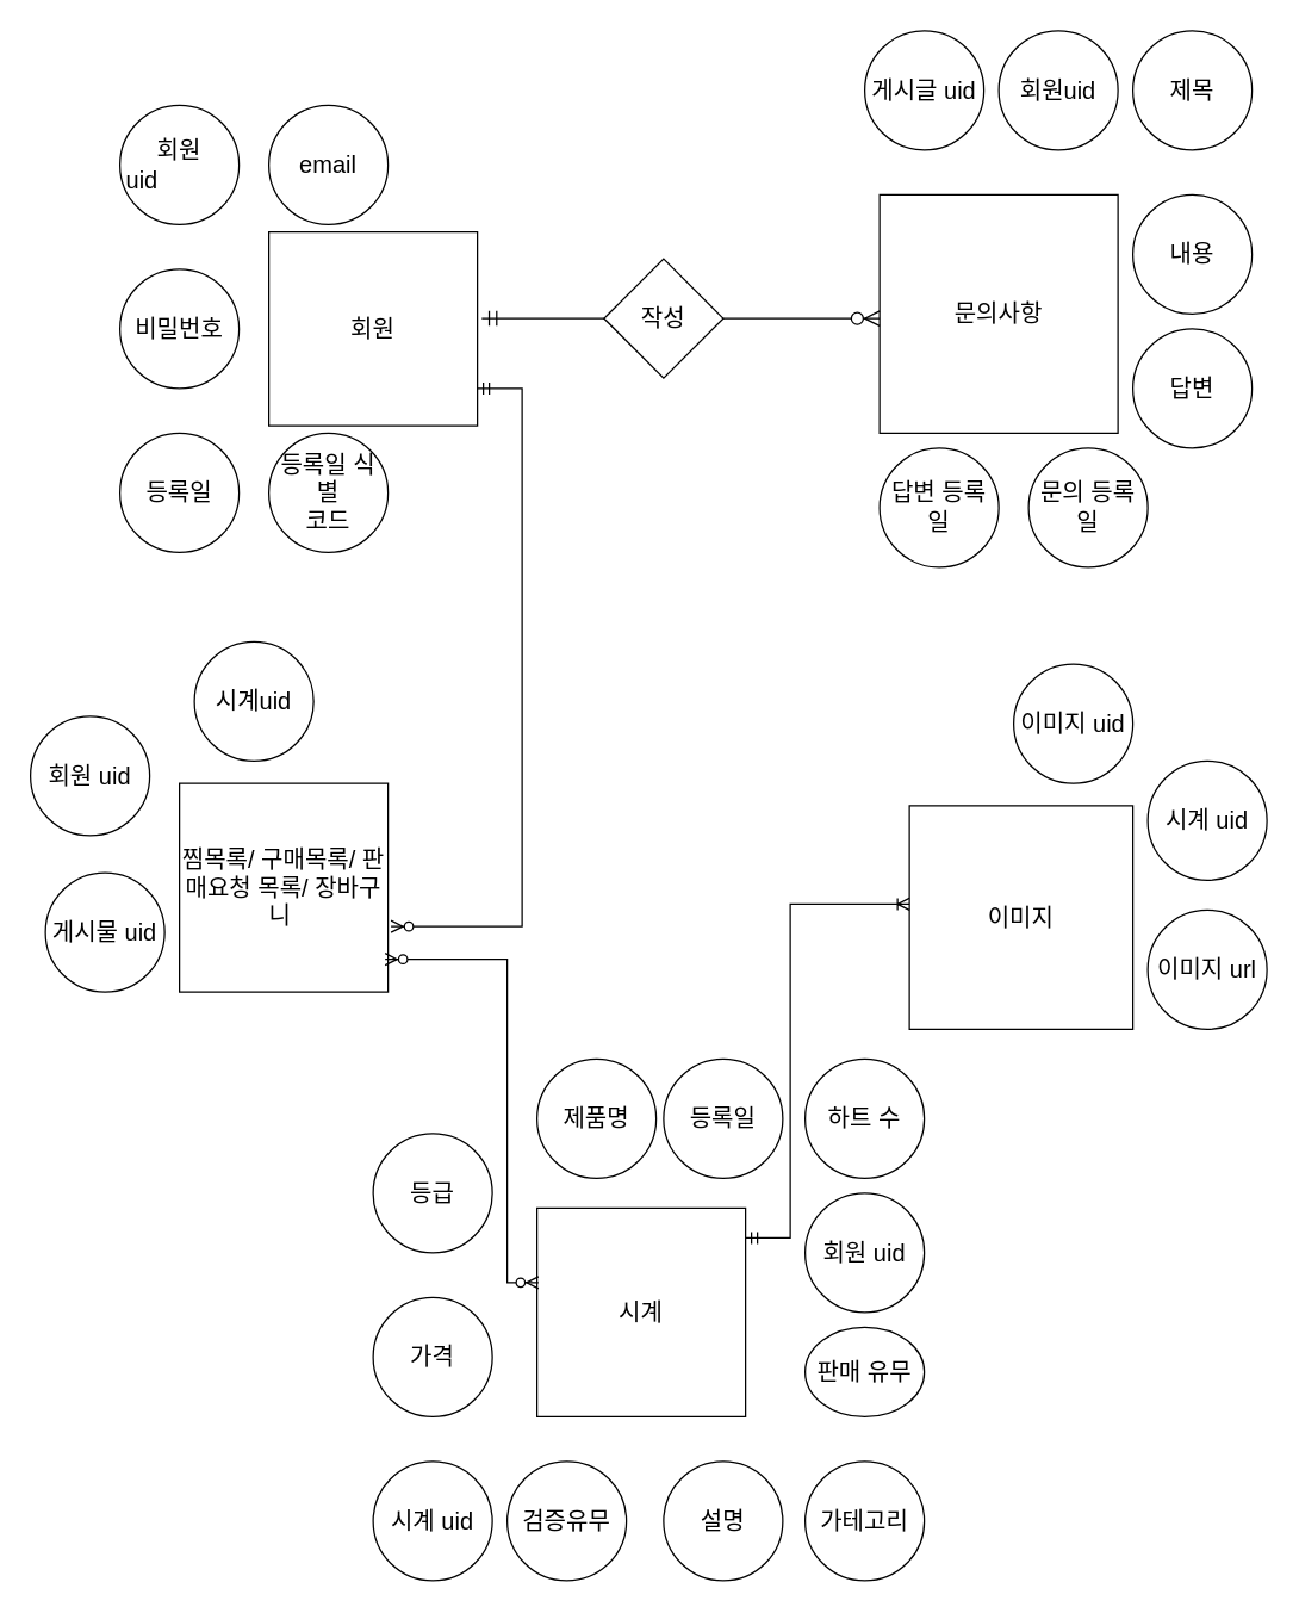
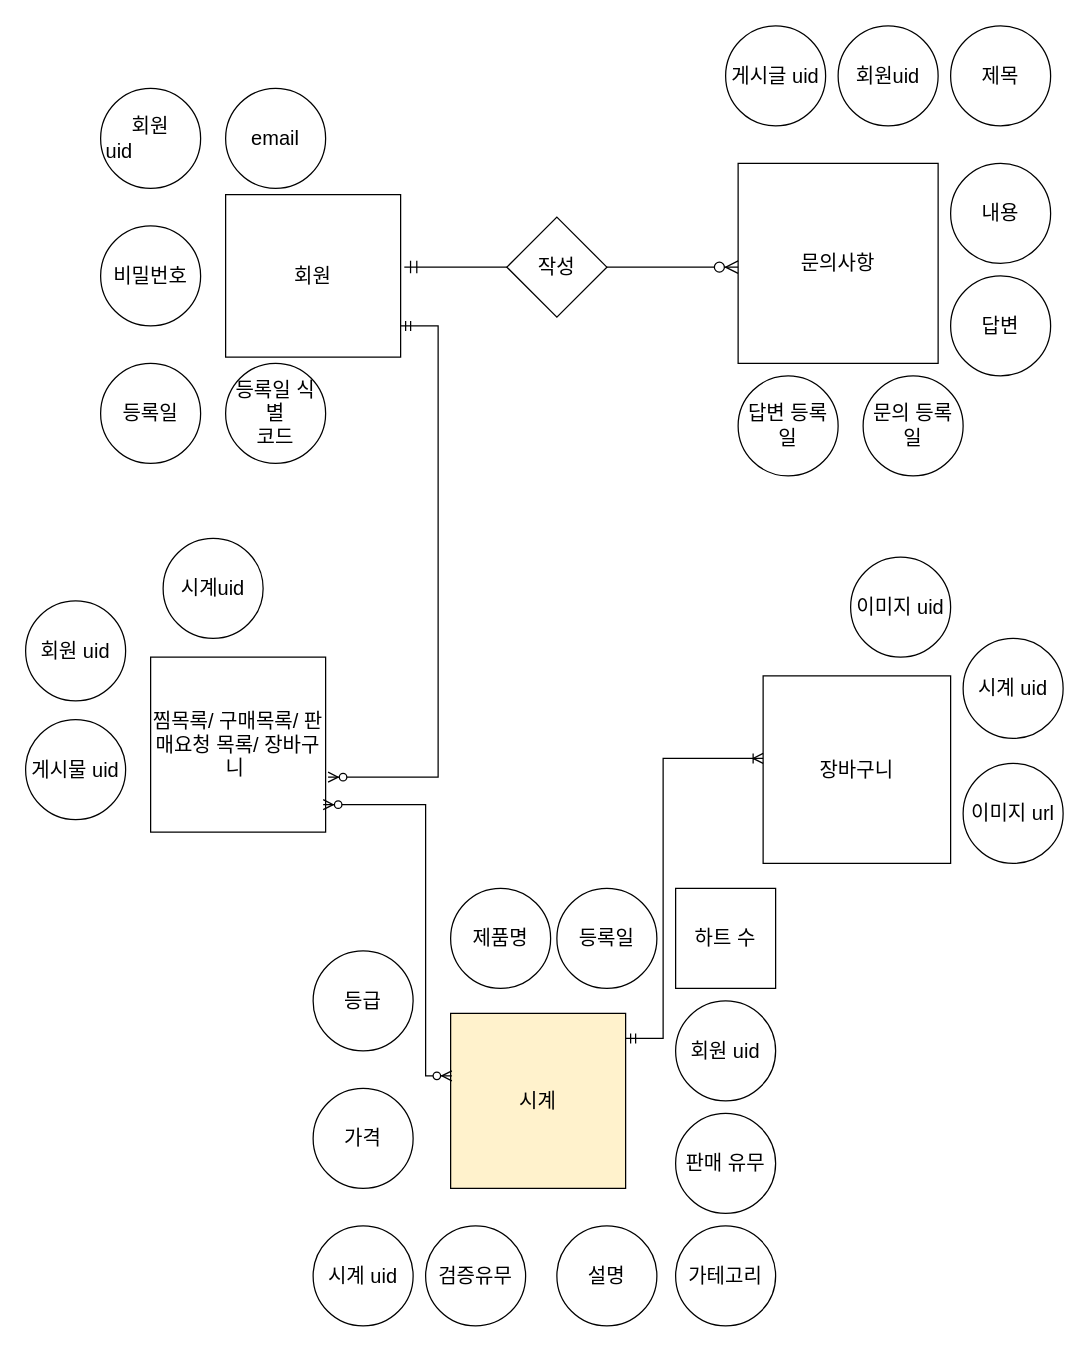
  <mxCell id="0" />
  <mxCell id="1" parent="0" />
  <mxCell id="2" value="회원" style="rounded=0;whiteSpace=wrap;html=1;fontSize=16;" vertex="1" parent="1"><mxGeometry x="180" y="155" width="140" height="130" as="geometry" /></mxCell>
  <mxCell id="3" value="회원 uid&lt;span style=&quot;white-space: pre;&quot;&gt;&#09;&lt;/span&gt;&lt;span style=&quot;white-space: pre;&quot;&gt;&#09;&lt;/span&gt;" style="ellipse;whiteSpace=wrap;html=1;aspect=fixed;fontSize=16;" vertex="1" parent="1"><mxGeometry x="80" y="70" width="80" height="80" as="geometry" /></mxCell>
  <mxCell id="4" value="email" style="ellipse;whiteSpace=wrap;html=1;aspect=fixed;fontSize=16;" vertex="1" parent="1"><mxGeometry x="180" y="70" width="80" height="80" as="geometry" /></mxCell>
  <mxCell id="5" value="비밀번호" style="ellipse;whiteSpace=wrap;html=1;aspect=fixed;fontSize=16;" vertex="1" parent="1"><mxGeometry x="80" y="180" width="80" height="80" as="geometry" /></mxCell>
  <mxCell id="6" value="등록일" style="ellipse;whiteSpace=wrap;html=1;aspect=fixed;fontSize=16;" vertex="1" parent="1"><mxGeometry x="80" y="290" width="80" height="80" as="geometry" /></mxCell>
  <mxCell id="7" value="등록일 식별&lt;br&gt;코드" style="ellipse;whiteSpace=wrap;html=1;aspect=fixed;fontSize=16;" vertex="1" parent="1"><mxGeometry x="180" y="290" width="80" height="80" as="geometry" /></mxCell>
  <mxCell id="8" value="문의사항" style="whiteSpace=wrap;html=1;aspect=fixed;fontSize=16;" vertex="1" parent="1"><mxGeometry x="590" y="130" width="160" height="160" as="geometry" /></mxCell>
- <mxCell id="9" value="시계" style="whiteSpace=wrap;html=1;aspect=fixed;fontSize=16;" vertex="1" parent="1"><mxGeometry x="360" y="810" width="140" height="140" as="geometry" /></mxCell>
- <mxCell id="10" value="이미지" style="whiteSpace=wrap;html=1;aspect=fixed;fontSize=16;" vertex="1" parent="1"><mxGeometry x="610" y="540" width="150" height="150" as="geometry" /></mxCell>
+ <mxCell id="9" value="시계" style="whiteSpace=wrap;html=1;aspect=fixed;fontSize=16;fillColor=#fff2cc;" vertex="1" parent="1"><mxGeometry x="360" y="810" width="140" height="140" as="geometry" /></mxCell>
+ <mxCell id="10" value="장바구니" style="whiteSpace=wrap;html=1;aspect=fixed;fontSize=16;" vertex="1" parent="1"><mxGeometry x="610" y="540" width="150" height="150" as="geometry" /></mxCell>
  <mxCell id="11" value="찜목록/ 구매목록/ 판매요청 목록/ 장바구니&amp;nbsp;" style="whiteSpace=wrap;html=1;aspect=fixed;fontSize=16;" vertex="1" parent="1"><mxGeometry x="120" y="525" width="140" height="140" as="geometry" /></mxCell>
  <mxCell id="12" value="회원 uid" style="ellipse;whiteSpace=wrap;html=1;aspect=fixed;fontSize=16;" vertex="1" parent="1"><mxGeometry x="20" y="480" width="80" height="80" as="geometry" /></mxCell>
  <mxCell id="13" value="시계uid" style="ellipse;whiteSpace=wrap;html=1;aspect=fixed;fontSize=16;" vertex="1" parent="1"><mxGeometry x="130" y="430" width="80" height="80" as="geometry" /></mxCell>
- <mxCell id="14" value="게시물 uid" style="ellipse;whiteSpace=wrap;html=1;aspect=fixed;fontSize=16;" vertex="1" parent="1"><mxGeometry x="30" y="585" width="80" height="80" as="geometry" /></mxCell>
+ <mxCell id="14" value="게시물 uid" style="ellipse;whiteSpace=wrap;html=1;aspect=fixed;fontSize=16;" vertex="1" parent="1"><mxGeometry x="20" y="575" width="80" height="80" as="geometry" /></mxCell>
  <mxCell id="15" value="이미지 uid" style="ellipse;whiteSpace=wrap;html=1;aspect=fixed;fontSize=16;" vertex="1" parent="1"><mxGeometry x="680" y="445" width="80" height="80" as="geometry" /></mxCell>
  <mxCell id="16" value="시계 uid" style="ellipse;whiteSpace=wrap;html=1;aspect=fixed;fontSize=16;" vertex="1" parent="1"><mxGeometry x="770" y="510" width="80" height="80" as="geometry" /></mxCell>
  <mxCell id="17" value="이미지 url" style="ellipse;whiteSpace=wrap;html=1;aspect=fixed;fontSize=16;" vertex="1" parent="1"><mxGeometry x="770" y="610" width="80" height="80" as="geometry" /></mxCell>
  <mxCell id="18" value="게시글 uid" style="ellipse;whiteSpace=wrap;html=1;aspect=fixed;fontSize=16;" vertex="1" parent="1"><mxGeometry x="580" y="20" width="80" height="80" as="geometry" /></mxCell>
  <mxCell id="19" value="회원uid" style="ellipse;whiteSpace=wrap;html=1;aspect=fixed;fontSize=16;" vertex="1" parent="1"><mxGeometry x="670" y="20" width="80" height="80" as="geometry" /></mxCell>
  <mxCell id="20" value="내용" style="ellipse;whiteSpace=wrap;html=1;aspect=fixed;fontSize=16;" vertex="1" parent="1"><mxGeometry x="760" y="130" width="80" height="80" as="geometry" /></mxCell>
  <mxCell id="21" value="제목" style="ellipse;whiteSpace=wrap;html=1;aspect=fixed;fontSize=16;" vertex="1" parent="1"><mxGeometry x="760" y="20" width="80" height="80" as="geometry" /></mxCell>
  <mxCell id="22" value="문의 등록일" style="ellipse;whiteSpace=wrap;html=1;aspect=fixed;fontSize=16;" vertex="1" parent="1"><mxGeometry x="690" y="300" width="80" height="80" as="geometry" /></mxCell>
  <mxCell id="23" value="답변" style="ellipse;whiteSpace=wrap;html=1;aspect=fixed;fontSize=16;" vertex="1" parent="1"><mxGeometry x="760" y="220" width="80" height="80" as="geometry" /></mxCell>
  <mxCell id="24" value="답변 등록일" style="ellipse;whiteSpace=wrap;html=1;aspect=fixed;fontSize=16;" vertex="1" parent="1"><mxGeometry x="590" y="300" width="80" height="80" as="geometry" /></mxCell>
  <mxCell id="25" style="edgeStyle=none;curved=1;rounded=0;orthogonalLoop=1;jettySize=auto;html=1;exitX=0;exitY=0.5;exitDx=0;exitDy=0;fontSize=12;startSize=8;endSize=8;" edge="1" parent="1" source="4" target="4"><mxGeometry relative="1" as="geometry" /></mxCell>
  <mxCell id="26" value="제품명" style="ellipse;whiteSpace=wrap;html=1;aspect=fixed;fontSize=16;" vertex="1" parent="1"><mxGeometry x="360" y="710" width="80" height="80" as="geometry" /></mxCell>
  <mxCell id="27" value="가테고리" style="ellipse;whiteSpace=wrap;html=1;aspect=fixed;fontSize=16;" vertex="1" parent="1"><mxGeometry x="540" y="980" width="80" height="80" as="geometry" /></mxCell>
  <mxCell id="28" value="등록일" style="ellipse;whiteSpace=wrap;html=1;aspect=fixed;fontSize=16;" vertex="1" parent="1"><mxGeometry x="445" y="710" width="80" height="80" as="geometry" /></mxCell>
  <mxCell id="29" value="설명" style="ellipse;whiteSpace=wrap;html=1;aspect=fixed;fontSize=16;" vertex="1" parent="1"><mxGeometry x="445" y="980" width="80" height="80" as="geometry" /></mxCell>
- <mxCell id="30" value="판매 유무" style="ellipse;whiteSpace=wrap;html=1;aspect=fixed;fontSize=16;" vertex="1" parent="1"><mxGeometry x="540" y="890" width="80" height="60" as="geometry" /></mxCell>
+ <mxCell id="30" value="판매 유무" style="ellipse;whiteSpace=wrap;html=1;aspect=fixed;fontSize=16;" vertex="1" parent="1"><mxGeometry x="540" y="890" width="80" height="80" as="geometry" /></mxCell>
  <mxCell id="31" value="회원 uid" style="ellipse;whiteSpace=wrap;html=1;aspect=fixed;fontSize=16;" vertex="1" parent="1"><mxGeometry x="540" y="800" width="80" height="80" as="geometry" /></mxCell>
- <mxCell id="32" value="하트 수" style="ellipse;whiteSpace=wrap;html=1;aspect=fixed;fontSize=16;" vertex="1" parent="1"><mxGeometry x="540" y="710" width="80" height="80" as="geometry" /></mxCell>
+ <mxCell id="32" value="하트 수" style="whiteSpace=wrap;html=1;aspect=fixed;fontSize=16;rounded=0;" vertex="1" parent="1"><mxGeometry x="540" y="710" width="80" height="80" as="geometry" /></mxCell>
  <mxCell id="33" value="검증유무" style="ellipse;whiteSpace=wrap;html=1;aspect=fixed;fontSize=16;" vertex="1" parent="1"><mxGeometry x="340" y="980" width="80" height="80" as="geometry" /></mxCell>
  <mxCell id="34" value="등급" style="ellipse;whiteSpace=wrap;html=1;aspect=fixed;fontSize=16;" vertex="1" parent="1"><mxGeometry x="250" y="760" width="80" height="80" as="geometry" /></mxCell>
  <mxCell id="35" value="가격" style="ellipse;whiteSpace=wrap;html=1;aspect=fixed;fontSize=16;" vertex="1" parent="1"><mxGeometry x="250" y="870" width="80" height="80" as="geometry" /></mxCell>
  <mxCell id="36" value="시계 uid" style="ellipse;whiteSpace=wrap;html=1;aspect=fixed;fontSize=16;" vertex="1" parent="1"><mxGeometry x="250" y="980" width="80" height="80" as="geometry" /></mxCell>
  <mxCell id="37" value="" style="edgeStyle=entityRelationEdgeStyle;fontSize=12;html=1;endArrow=ERzeroToMany;startArrow=ERmandOne;rounded=0;startSize=8;endSize=8;curved=1;exitX=1.021;exitY=0.446;exitDx=0;exitDy=0;exitPerimeter=0;" edge="1" parent="1" source="2"><mxGeometry width="100" height="100" relative="1" as="geometry"><mxPoint x="370" y="110" as="sourcePoint" /><mxPoint x="590" y="213" as="targetPoint" /><Array as="points"><mxPoint x="350" y="210" /></Array></mxGeometry></mxCell>
  <mxCell id="38" value="작성" style="rhombus;whiteSpace=wrap;html=1;fontSize=16;" vertex="1" parent="1"><mxGeometry x="405" y="173" width="80" height="80" as="geometry" /></mxCell>
  <mxCell id="39" value="" style="edgeStyle=entityRelationEdgeStyle;fontSize=12;html=1;endArrow=ERzeroToMany;startArrow=ERmandOne;rounded=0;exitX=1;exitY=0.75;exitDx=0;exitDy=0;entryX=1.014;entryY=0.686;entryDx=0;entryDy=0;entryPerimeter=0;" edge="1" parent="1" target="11"><mxGeometry width="100" height="100" relative="1" as="geometry"><mxPoint x="320" y="260" as="sourcePoint" /><mxPoint x="260" y="645.48" as="targetPoint" /><Array as="points"><mxPoint x="360.98" y="362.52" /><mxPoint x="360.98" y="352.52" /><mxPoint x="360.98" y="512.52" /><mxPoint x="370" y="547.5" /></Array></mxGeometry></mxCell>
  <mxCell id="40" value="" style="edgeStyle=orthogonalEdgeStyle;fontSize=12;html=1;endArrow=ERzeroToMany;endFill=1;startArrow=ERzeroToMany;rounded=0;entryX=0.986;entryY=0.843;entryDx=0;entryDy=0;entryPerimeter=0;exitX=0.007;exitY=0.357;exitDx=0;exitDy=0;exitPerimeter=0;" edge="1" parent="1" source="9" target="11"><mxGeometry width="100" height="100" relative="1" as="geometry"><mxPoint x="549.02" y="961.96" as="sourcePoint" /><mxPoint x="300" y="650" as="targetPoint" /><Array as="points"><mxPoint x="340" y="860" /><mxPoint x="340" y="643" /></Array></mxGeometry></mxCell>
  <mxCell id="41" value="" style="edgeStyle=orthogonalEdgeStyle;fontSize=12;html=1;endArrow=ERoneToMany;startArrow=ERmandOne;rounded=0;" edge="1" parent="1"><mxGeometry width="100" height="100" relative="1" as="geometry"><mxPoint x="500" y="830" as="sourcePoint" /><mxPoint x="610" y="606" as="targetPoint" /><Array as="points"><mxPoint x="530" y="830" /><mxPoint x="530" y="606" /></Array></mxGeometry></mxCell>
